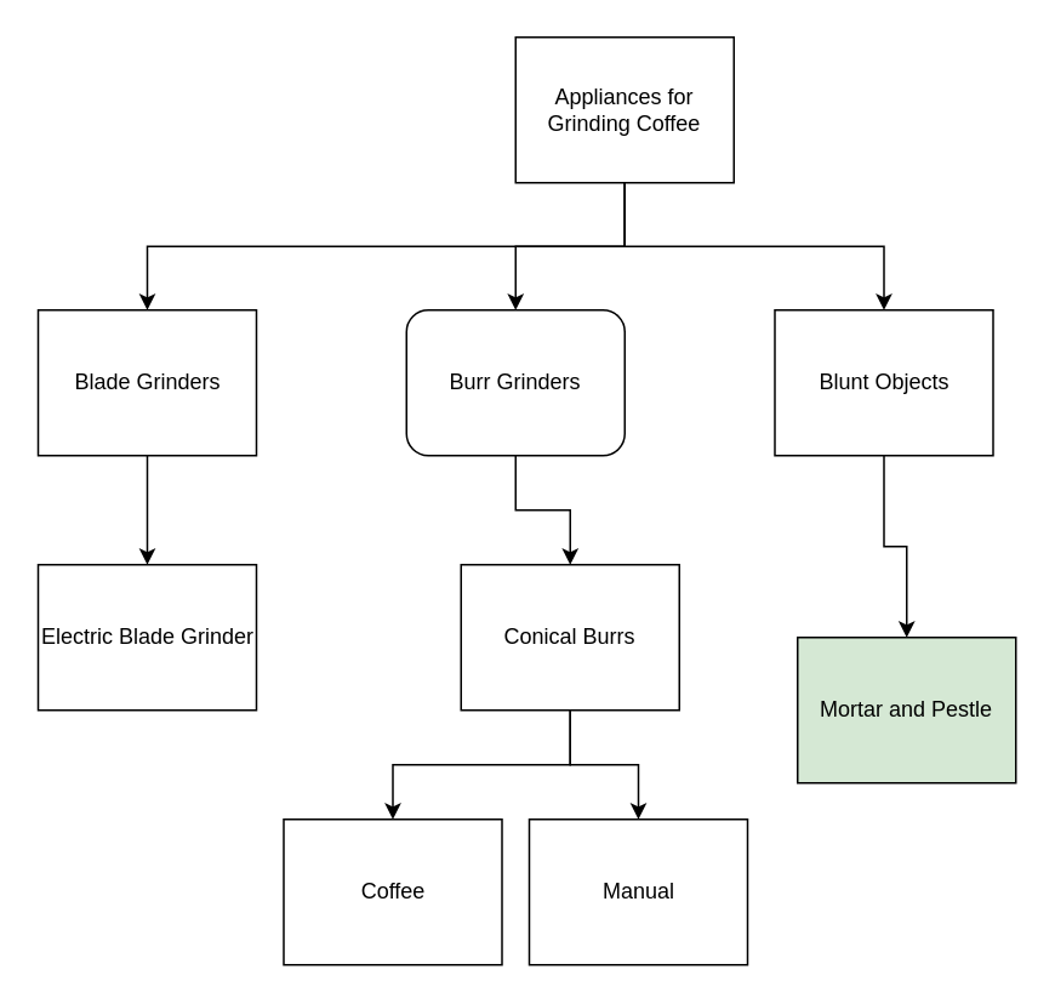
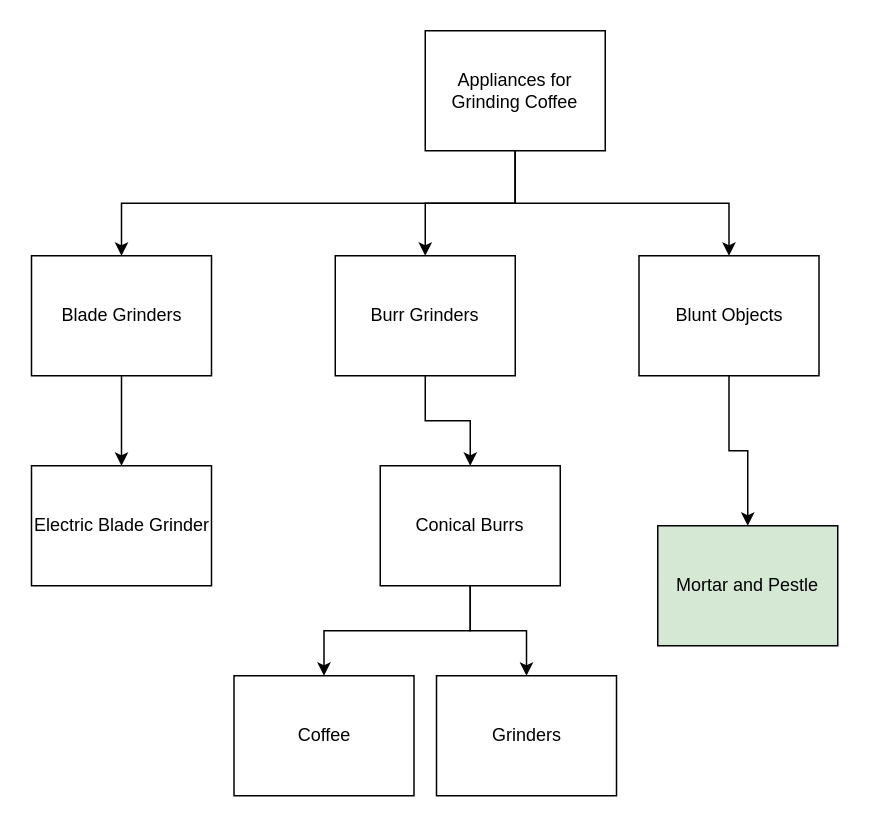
  <mxCell id="0" />
  <mxCell id="1" parent="0" />
  <mxCell id="2" value="Appliances for Grinding Coffee" style="whiteSpace=wrap;rounded=0;dashed=0;" parent="1" vertex="1"><mxGeometry x="283" y="20" width="120" height="80" as="geometry" /></mxCell>
  <mxCell id="3" value="Blade Grinders" style="whiteSpace=wrap;rounded=0;dashed=0;" parent="1" vertex="1"><mxGeometry x="20.5" y="170" width="120" height="80" as="geometry" /></mxCell>
- <mxCell id="4" value="Burr Grinders" style="whiteSpace=wrap;dashed=0;rounded=1;" parent="1" vertex="1"><mxGeometry x="223" y="170" width="120" height="80" as="geometry" /></mxCell>
+ <mxCell id="4" value="Burr Grinders" style="whiteSpace=wrap;rounded=0;dashed=0;" parent="1" vertex="1"><mxGeometry x="223" y="170" width="120" height="80" as="geometry" /></mxCell>
  <mxCell id="5" value="Blunt Objects" style="whiteSpace=wrap;rounded=0;dashed=0;" parent="1" vertex="1"><mxGeometry x="425.5" y="170" width="120" height="80" as="geometry" /></mxCell>
  <mxCell id="6" value="Electric Blade Grinder" style="whiteSpace=wrap;rounded=0;dashed=0;" parent="1" vertex="1"><mxGeometry x="20.5" y="310" width="120" height="80" as="geometry" /></mxCell>
  <mxCell id="7" value="Mortar and Pestle" style="whiteSpace=wrap;rounded=0;dashed=0;fillColor=#d5e8d4;" parent="1" vertex="1"><mxGeometry x="438" y="350" width="120" height="80" as="geometry" /></mxCell>
  <mxCell id="8" value="Conical Burrs" style="whiteSpace=wrap;rounded=0;dashed=0;" parent="1" vertex="1"><mxGeometry x="253" y="310" width="120" height="80" as="geometry" /></mxCell>
  <mxCell id="9" value="Coffee" style="whiteSpace=wrap;rounded=0;dashed=0;" parent="1" vertex="1"><mxGeometry x="155.5" y="450" width="120" height="80" as="geometry" /></mxCell>
- <mxCell id="10" value="Manual" style="whiteSpace=wrap;rounded=0;dashed=0;" parent="1" vertex="1"><mxGeometry x="290.5" y="450" width="120" height="80" as="geometry" /></mxCell>
+ <mxCell id="10" value="Grinders" style="whiteSpace=wrap;rounded=0;dashed=0;" parent="1" vertex="1"><mxGeometry x="290.5" y="450" width="120" height="80" as="geometry" /></mxCell>
  <mxCell id="11" style="edgeStyle=orthogonalEdgeStyle;orthogonalLoop=1;rounded=0;jettySize=auto;entryX=0.5;entryY=0;exitX=0.5;exitY=1;" parent="1" source="2" target="3" edge="1"><mxGeometry relative="1" as="geometry" /></mxCell>
  <mxCell id="12" style="edgeStyle=orthogonalEdgeStyle;orthogonalLoop=1;rounded=0;jettySize=auto;entryX=0.5;entryY=0;exitX=0.5;exitY=1;" parent="1" source="3" target="6" edge="1"><mxGeometry relative="1" as="geometry" /></mxCell>
  <mxCell id="13" style="edgeStyle=orthogonalEdgeStyle;orthogonalLoop=1;rounded=0;jettySize=auto;entryX=0.5;entryY=0;exitX=0.5;exitY=1;" parent="1" source="2" target="4" edge="1"><mxGeometry relative="1" as="geometry" /></mxCell>
  <mxCell id="14" style="edgeStyle=orthogonalEdgeStyle;orthogonalLoop=1;rounded=0;jettySize=auto;entryX=0.5;entryY=0;exitX=0.5;exitY=1;" parent="1" source="4" target="8" edge="1"><mxGeometry relative="1" as="geometry" /></mxCell>
  <mxCell id="15" style="edgeStyle=orthogonalEdgeStyle;orthogonalLoop=1;rounded=0;jettySize=auto;entryX=0.5;entryY=0;exitX=0.5;exitY=1;" parent="1" source="8" target="9" edge="1"><mxGeometry relative="1" as="geometry" /></mxCell>
  <mxCell id="16" style="edgeStyle=orthogonalEdgeStyle;orthogonalLoop=1;rounded=0;jettySize=auto;entryX=0.5;entryY=0;exitX=0.5;exitY=1;" parent="1" source="8" target="10" edge="1"><mxGeometry relative="1" as="geometry" /></mxCell>
  <mxCell id="17" style="edgeStyle=orthogonalEdgeStyle;orthogonalLoop=1;rounded=0;jettySize=auto;entryX=0.5;entryY=0;exitX=0.5;exitY=1;" parent="1" source="2" target="5" edge="1"><mxGeometry relative="1" as="geometry" /></mxCell>
  <mxCell id="18" style="edgeStyle=orthogonalEdgeStyle;orthogonalLoop=1;rounded=0;jettySize=auto;entryX=0.5;entryY=0;exitX=0.5;exitY=1;" parent="1" source="5" target="7" edge="1"><mxGeometry relative="1" as="geometry" /></mxCell>
